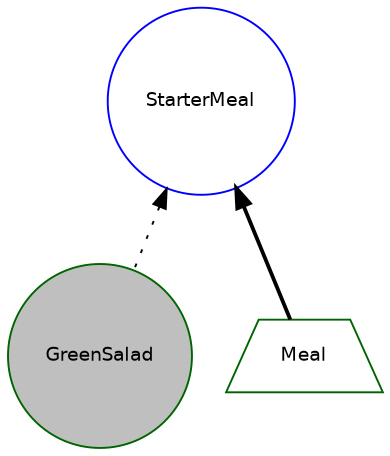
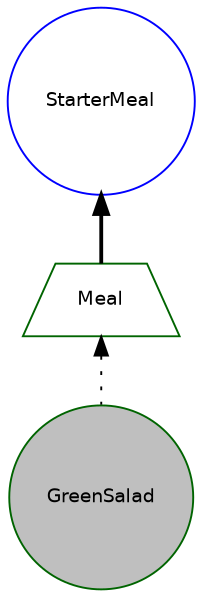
  digraph {
    node [color=darkgreen fillcolor=white fontname=Helvetica fontsize=10 shape=circle style=filled]
    edge [color=black dir=back fontname=Helvetica fontsize=10 labelfontname=Helvetica labelfontsize=10]
    n1 [fillcolor=grey75 fontcolor=black height=0.2 label=GreenSalad width=0.4]
    n2 [color=blue height=0.2 label=StarterMeal width=0.4]
    n3 [height=0.2 label=Meal shape=trapezium width=0.4]
-   n2 -> n1 [style=dotted]
+   n3 -> n1 [style=dotted]
    n2 -> n3 [style=bold]
  }
